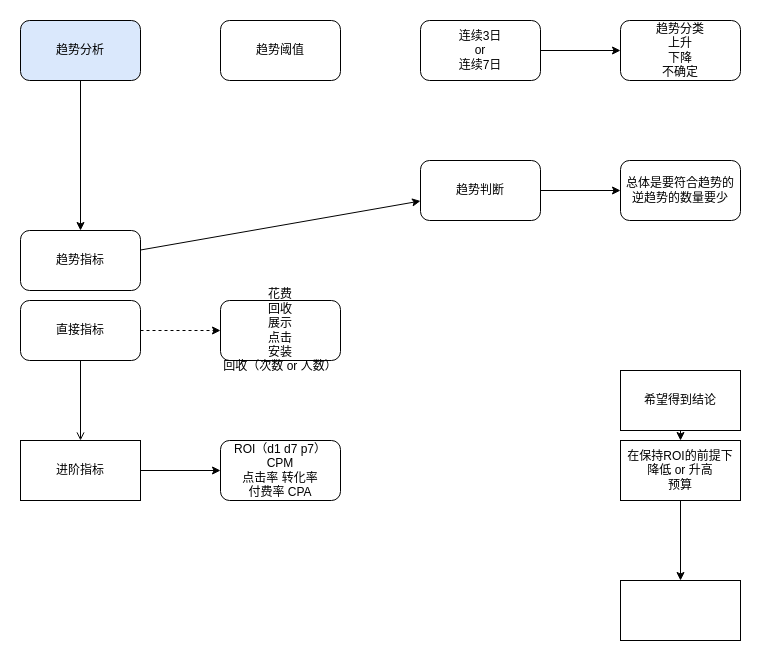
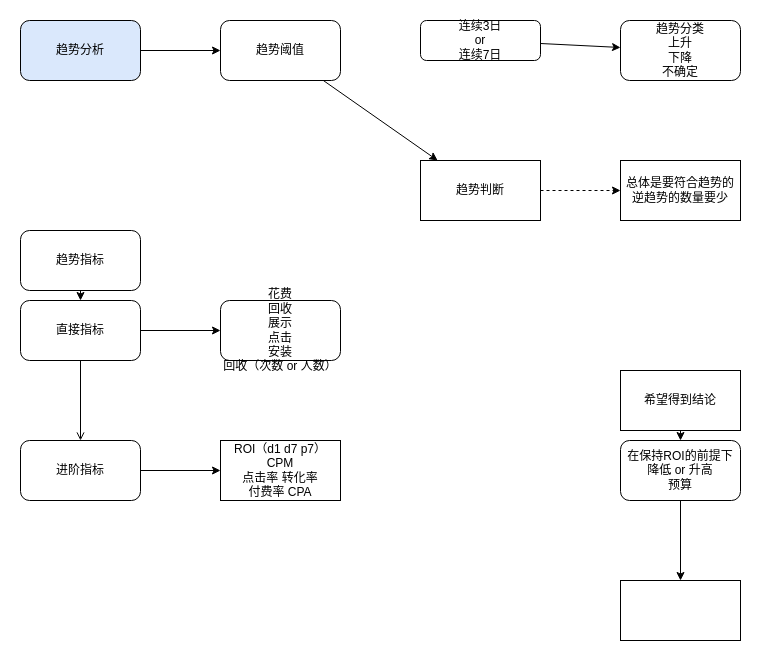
  <mxCell id="0" />
  <mxCell id="1" parent="0" />
- <mxCell id="2" value="" style="edgeStyle=none;html=1;" edge="1" parent="1" source="4" target="6"><mxGeometry relative="1" as="geometry" /></mxCell>
+ <mxCell id="3" value="" style="edgeStyle=none;html=1;" edge="1" parent="1" source="4" target="8"><mxGeometry relative="1" as="geometry" /></mxCell>
  <mxCell id="4" value="趋势分析" style="rounded=1;whiteSpace=wrap;html=1;fillColor=#dae8fc;" vertex="1" parent="1"><mxGeometry x="20" y="20" width="120" height="60" as="geometry" /></mxCell>
- <mxCell id="5" value="" style="edgeStyle=none;html=1;" edge="1" parent="1" source="6" target="12"><mxGeometry relative="1" as="geometry" /></mxCell>
+ <mxCell id="5" value="" style="edgeStyle=none;html=1;" edge="1" parent="1" source="6" target="17"><mxGeometry relative="1" as="geometry" /></mxCell>
  <mxCell id="6" value="趋势指标" style="rounded=1;whiteSpace=wrap;html=1;" vertex="1" parent="1"><mxGeometry x="20" y="230" width="120" height="60" as="geometry" /></mxCell>
+ <mxCell id="7" value="" style="edgeStyle=none;html=1;" edge="1" parent="1" source="8" target="12"><mxGeometry relative="1" as="geometry" /></mxCell>
  <mxCell id="8" value="趋势阈值" style="whiteSpace=wrap;html=1;rounded=1;" vertex="1" parent="1"><mxGeometry x="220" y="20" width="120" height="60" as="geometry" /></mxCell>
  <mxCell id="9" value="" style="edgeStyle=none;html=1;" edge="1" parent="1" source="10" target="14"><mxGeometry relative="1" as="geometry" /></mxCell>
- <mxCell id="10" value="连续3日&lt;br&gt;or&lt;br&gt;连续7日" style="whiteSpace=wrap;html=1;rounded=1;" vertex="1" parent="1"><mxGeometry x="420" y="20" width="120" height="60" as="geometry" /></mxCell>
- <mxCell id="11" value="" style="edgeStyle=none;html=1;" edge="1" parent="1" source="12" target="13"><mxGeometry relative="1" as="geometry" /></mxCell>
- <mxCell id="12" value="趋势判断" style="whiteSpace=wrap;html=1;rounded=1;" vertex="1" parent="1"><mxGeometry x="420" y="160" width="120" height="60" as="geometry" /></mxCell>
- <mxCell id="13" value="总体是要符合趋势的&lt;br&gt;逆趋势的数量要少" style="whiteSpace=wrap;html=1;rounded=1;" vertex="1" parent="1"><mxGeometry x="620" y="160" width="120" height="60" as="geometry" /></mxCell>
+ <mxCell id="10" value="连续3日&lt;br&gt;or&lt;br&gt;连续7日" style="whiteSpace=wrap;html=1;rounded=1;" vertex="1" parent="1"><mxGeometry x="420" y="20" width="120" height="40" as="geometry" /></mxCell>
+ <mxCell id="11" value="" style="edgeStyle=none;html=1;dashed=1;" edge="1" parent="1" source="12" target="13"><mxGeometry relative="1" as="geometry" /></mxCell>
+ <mxCell id="12" value="趋势判断" style="whiteSpace=wrap;html=1;rounded=0;" vertex="1" parent="1"><mxGeometry x="420" y="160" width="120" height="60" as="geometry" /></mxCell>
+ <mxCell id="13" value="总体是要符合趋势的&lt;br&gt;逆趋势的数量要少" style="whiteSpace=wrap;html=1;rounded=0;" vertex="1" parent="1"><mxGeometry x="620" y="160" width="120" height="60" as="geometry" /></mxCell>
  <mxCell id="14" value="趋势分类&lt;br&gt;上升&lt;br&gt;下降&lt;br&gt;不确定" style="whiteSpace=wrap;html=1;rounded=1;" vertex="1" parent="1"><mxGeometry x="620" y="20" width="120" height="60" as="geometry" /></mxCell>
  <mxCell id="15" value="" style="edgeStyle=none;html=1;endArrow=open;" edge="1" parent="1" source="17" target="19"><mxGeometry relative="1" as="geometry" /></mxCell>
- <mxCell id="16" value="" style="edgeStyle=none;html=1;dashed=1;" edge="1" parent="1" source="17" target="20"><mxGeometry relative="1" as="geometry" /></mxCell>
+ <mxCell id="16" value="" style="edgeStyle=none;html=1;" edge="1" parent="1" source="17" target="20"><mxGeometry relative="1" as="geometry" /></mxCell>
  <mxCell id="17" value="直接指标" style="whiteSpace=wrap;html=1;rounded=1;" vertex="1" parent="1"><mxGeometry x="20" y="300" width="120" height="60" as="geometry" /></mxCell>
  <mxCell id="18" value="" style="edgeStyle=none;html=1;" edge="1" parent="1" source="19" target="21"><mxGeometry relative="1" as="geometry" /></mxCell>
- <mxCell id="19" value="进阶指标" style="whiteSpace=wrap;html=1;rounded=0;" vertex="1" parent="1"><mxGeometry x="20" y="440" width="120" height="60" as="geometry" /></mxCell>
+ <mxCell id="19" value="进阶指标" style="whiteSpace=wrap;html=1;rounded=1;" vertex="1" parent="1"><mxGeometry x="20" y="440" width="120" height="60" as="geometry" /></mxCell>
  <mxCell id="20" value="花费&lt;br&gt;回收&lt;br&gt;展示&lt;br&gt;点击&lt;br&gt;安装&lt;br&gt;回收（次数 or 人数）" style="whiteSpace=wrap;html=1;rounded=1;" vertex="1" parent="1"><mxGeometry x="220" y="300" width="120" height="60" as="geometry" /></mxCell>
- <mxCell id="21" value="ROI（d1 d7 p7）&lt;br&gt;CPM&lt;br&gt;点击率 转化率&lt;br&gt;付费率 CPA" style="whiteSpace=wrap;html=1;rounded=1;" vertex="1" parent="1"><mxGeometry x="220" y="440" width="120" height="60" as="geometry" /></mxCell>
+ <mxCell id="21" value="ROI（d1 d7 p7）&lt;br&gt;CPM&lt;br&gt;点击率 转化率&lt;br&gt;付费率 CPA" style="whiteSpace=wrap;html=1;rounded=0;" vertex="1" parent="1"><mxGeometry x="220" y="440" width="120" height="60" as="geometry" /></mxCell>
  <mxCell id="22" value="" style="edgeStyle=none;html=1;" edge="1" parent="1" source="23" target="25"><mxGeometry relative="1" as="geometry" /></mxCell>
  <mxCell id="23" value="希望得到结论" style="rounded=0;whiteSpace=wrap;html=1;" vertex="1" parent="1"><mxGeometry x="620" y="370" width="120" height="60" as="geometry" /></mxCell>
  <mxCell id="24" value="" style="edgeStyle=none;html=1;" edge="1" parent="1" source="25" target="26"><mxGeometry relative="1" as="geometry" /></mxCell>
- <mxCell id="25" value="在保持ROI的前提下&lt;br&gt;降低 or 升高&lt;br&gt;预算" style="whiteSpace=wrap;html=1;rounded=0;" vertex="1" parent="1"><mxGeometry x="620" y="440" width="120" height="60" as="geometry" /></mxCell>
+ <mxCell id="25" value="在保持ROI的前提下&lt;br&gt;降低 or 升高&lt;br&gt;预算" style="whiteSpace=wrap;html=1;rounded=1;" vertex="1" parent="1"><mxGeometry x="620" y="440" width="120" height="60" as="geometry" /></mxCell>
  <mxCell id="26" value="" style="whiteSpace=wrap;html=1;rounded=0;" vertex="1" parent="1"><mxGeometry x="620" y="580" width="120" height="60" as="geometry" /></mxCell>
